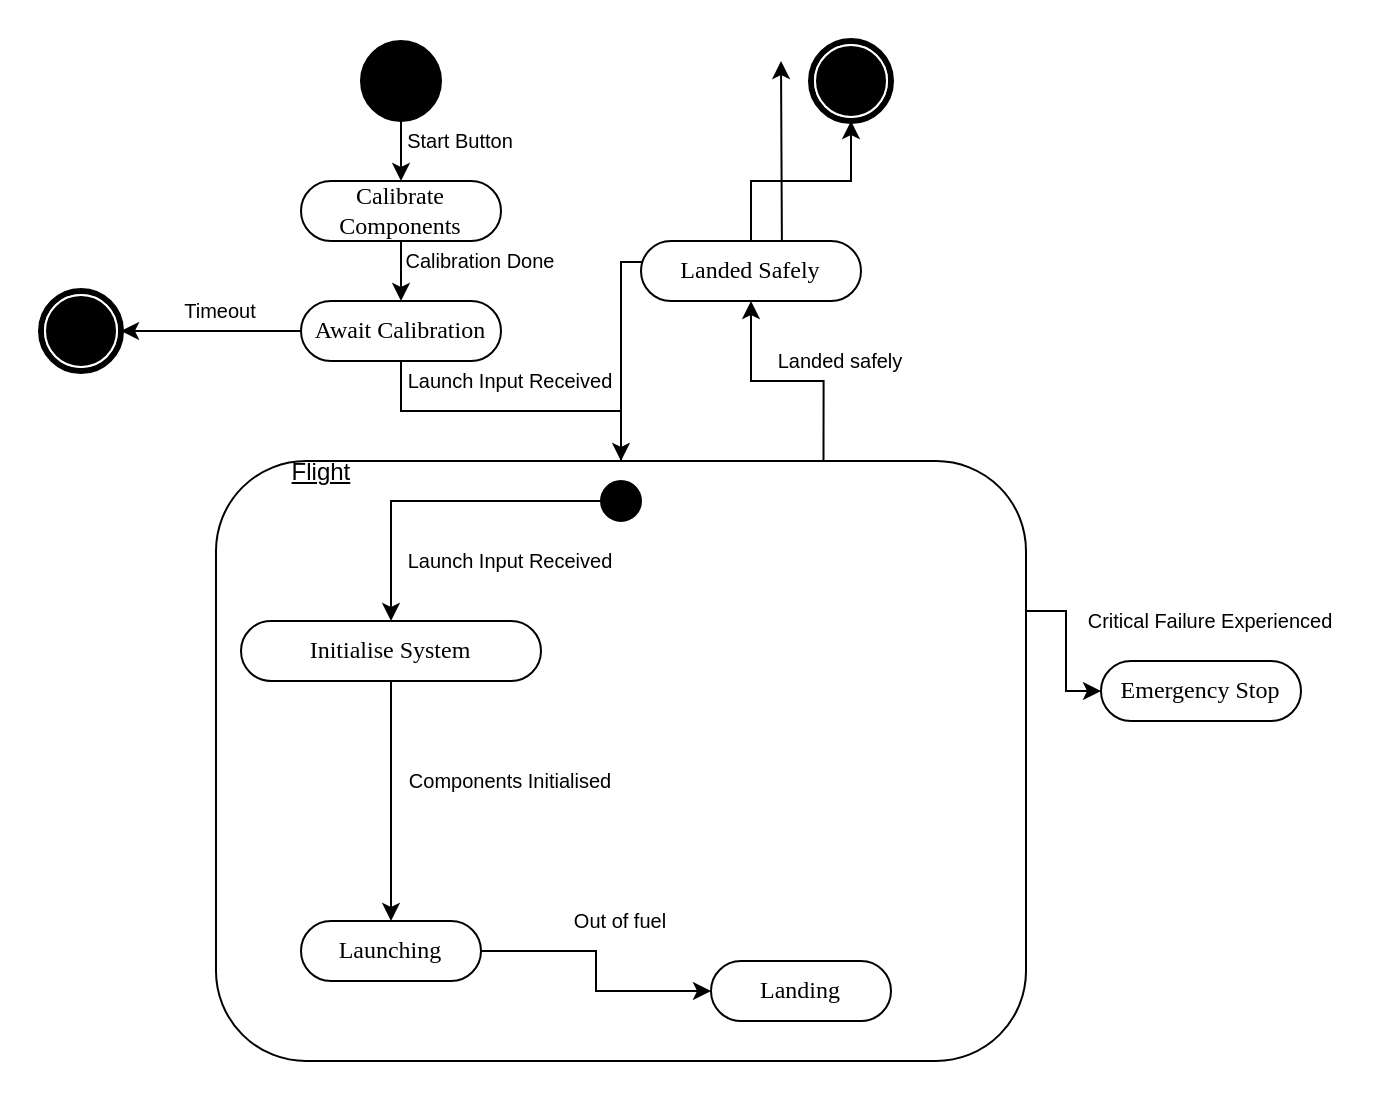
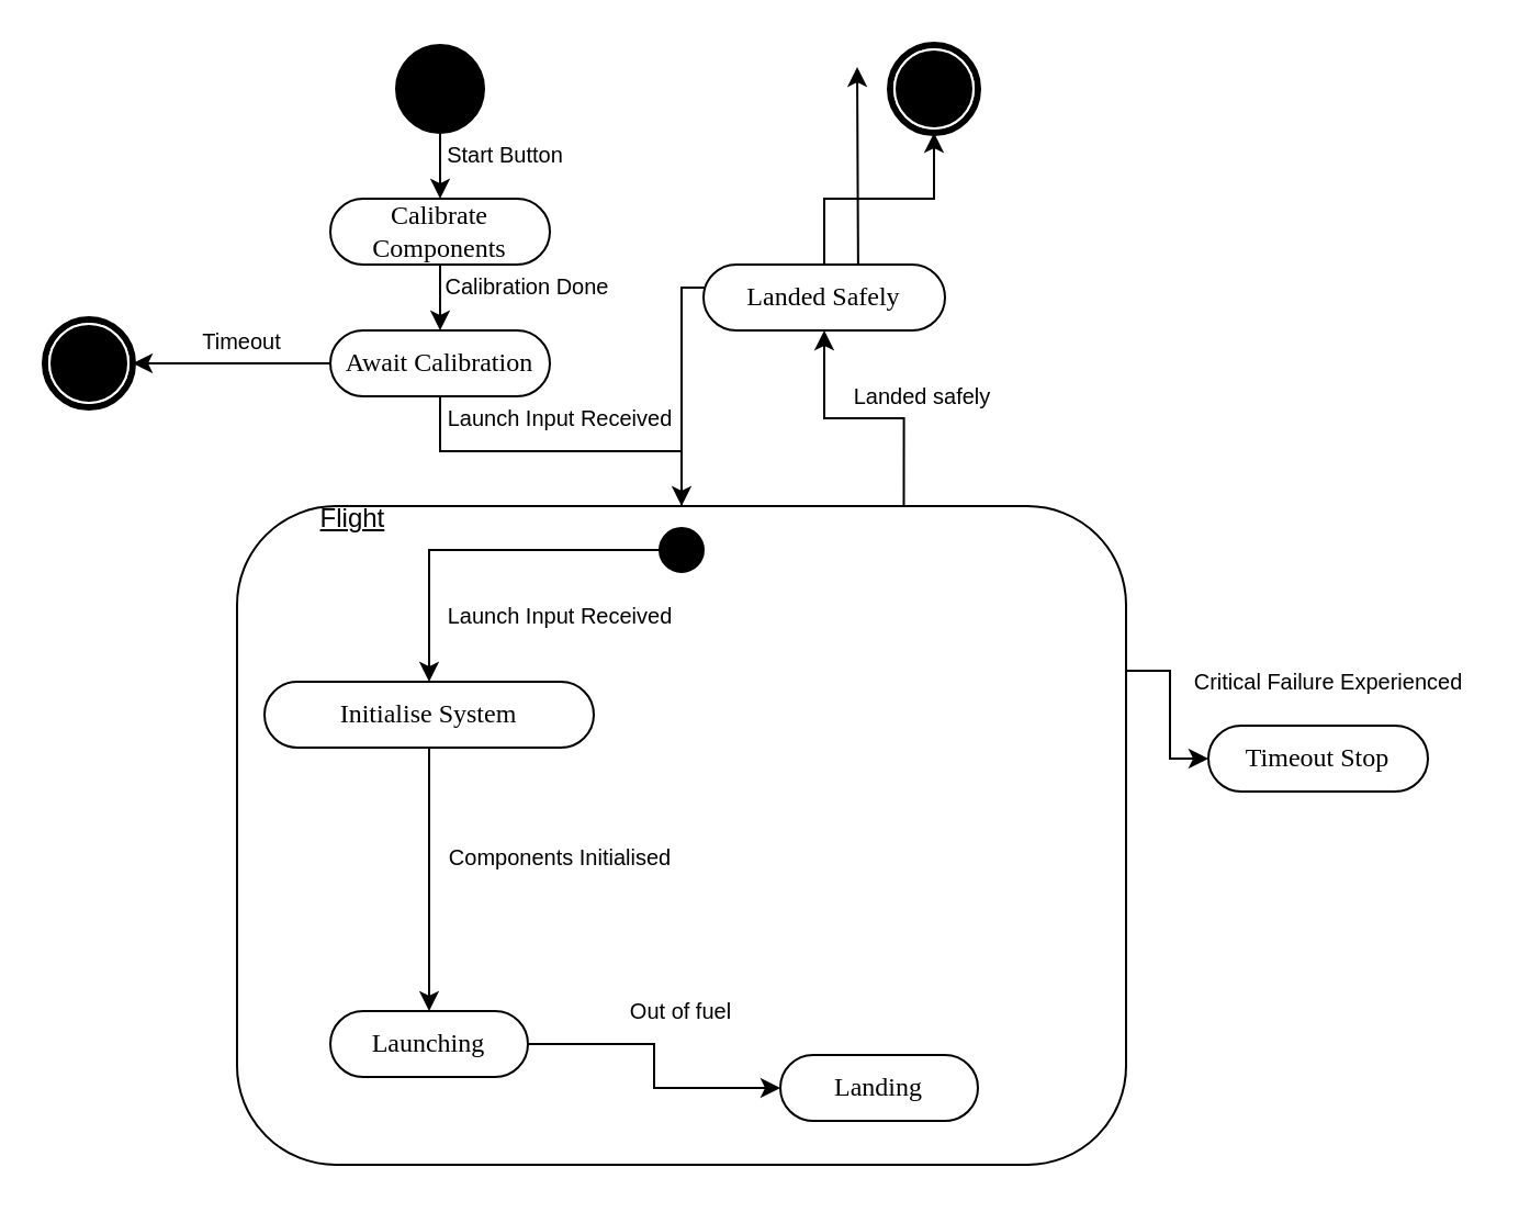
  <mxCell id="0" />
  <mxCell id="1" parent="0" />
  <mxCell id="2" style="edgeStyle=orthogonalEdgeStyle;rounded=0;orthogonalLoop=1;jettySize=auto;html=1;exitX=1;exitY=0.25;exitDx=0;exitDy=0;" edge="1" parent="1" source="5" target="10"><mxGeometry relative="1" as="geometry" /></mxCell>
  <mxCell id="3" style="edgeStyle=orthogonalEdgeStyle;rounded=0;orthogonalLoop=1;jettySize=auto;html=1;exitX=0.75;exitY=0;exitDx=0;exitDy=0;" edge="1" parent="1" source="5" target="22"><mxGeometry relative="1" as="geometry" /></mxCell>
  <mxCell id="4" style="edgeStyle=orthogonalEdgeStyle;rounded=0;orthogonalLoop=1;jettySize=auto;html=1;" edge="1" parent="1" source="5"><mxGeometry relative="1" as="geometry"><mxPoint x="390" y="30" as="targetPoint" /></mxGeometry></mxCell>
  <mxCell id="5" value="&lt;u&gt;Flight&lt;/u&gt;&lt;span&gt;&amp;nbsp; &amp;nbsp; &amp;nbsp; &amp;nbsp; &amp;nbsp; &amp;nbsp; &amp;nbsp; &amp;nbsp; &amp;nbsp; &amp;nbsp; &amp;nbsp; &amp;nbsp; &amp;nbsp; &amp;nbsp; &amp;nbsp; &amp;nbsp; &amp;nbsp; &amp;nbsp; &amp;nbsp; &amp;nbsp; &amp;nbsp; &amp;nbsp; &amp;nbsp; &amp;nbsp; &amp;nbsp; &amp;nbsp; &amp;nbsp; &amp;nbsp; &amp;nbsp; &amp;nbsp; &amp;nbsp; &amp;nbsp; &amp;nbsp; &amp;nbsp; &amp;nbsp; &amp;nbsp; &amp;nbsp; &amp;nbsp; &amp;nbsp; &amp;nbsp; &amp;nbsp; &amp;nbsp; &amp;nbsp; &amp;nbsp; &amp;nbsp;&amp;nbsp;&lt;br&gt;&lt;br&gt;&lt;br&gt;&lt;br&gt;&lt;br&gt;&lt;br&gt;&lt;br&gt;&lt;br&gt;&lt;br&gt;&lt;br&gt;&lt;br&gt;&lt;br&gt;&lt;br&gt;&lt;br&gt;&lt;br&gt;&lt;br&gt;&lt;br&gt;&lt;br&gt;&lt;br&gt;&lt;br&gt;&lt;br&gt;&lt;/span&gt;" style="rounded=1;whiteSpace=wrap;html=1;" vertex="1" parent="1"><mxGeometry x="107.5" y="230" width="405" height="300" as="geometry" /></mxCell>
  <mxCell id="6" style="edgeStyle=orthogonalEdgeStyle;rounded=0;orthogonalLoop=1;jettySize=auto;html=1;entryX=0.5;entryY=0;entryDx=0;entryDy=0;" edge="1" parent="1" source="7" target="9"><mxGeometry relative="1" as="geometry" /></mxCell>
  <mxCell id="7" value="" style="ellipse;whiteSpace=wrap;html=1;rounded=0;shadow=0;comic=0;labelBackgroundColor=none;strokeWidth=1;fillColor=#000000;fontFamily=Verdana;fontSize=12;align=center;" vertex="1" parent="1"><mxGeometry x="180" y="20" width="40" height="40" as="geometry" /></mxCell>
  <mxCell id="8" style="edgeStyle=orthogonalEdgeStyle;rounded=0;orthogonalLoop=1;jettySize=auto;html=1;" edge="1" parent="1" source="9" target="20"><mxGeometry relative="1" as="geometry" /></mxCell>
  <mxCell id="9" value="Calibrate Components" style="rounded=1;whiteSpace=wrap;html=1;shadow=0;comic=0;labelBackgroundColor=none;strokeWidth=1;fontFamily=Verdana;fontSize=12;align=center;arcSize=50;" vertex="1" parent="1"><mxGeometry x="150" y="90" width="100" height="30" as="geometry" /></mxCell>
- <mxCell id="10" value="Emergency Stop" style="rounded=1;whiteSpace=wrap;html=1;shadow=0;comic=0;labelBackgroundColor=none;strokeWidth=1;fontFamily=Verdana;fontSize=12;align=center;arcSize=50;" vertex="1" parent="1"><mxGeometry x="550" y="330" width="100" height="30" as="geometry" /></mxCell>
+ <mxCell id="10" value="Timeout Stop" style="rounded=1;whiteSpace=wrap;html=1;shadow=0;comic=0;labelBackgroundColor=none;strokeWidth=1;fontFamily=Verdana;fontSize=12;align=center;arcSize=50;" vertex="1" parent="1"><mxGeometry x="550" y="330" width="100" height="30" as="geometry" /></mxCell>
  <mxCell id="11" style="edgeStyle=orthogonalEdgeStyle;rounded=0;orthogonalLoop=1;jettySize=auto;html=1;exitX=0.5;exitY=1;exitDx=0;exitDy=0;" edge="1" parent="1" source="12" target="14"><mxGeometry relative="1" as="geometry" /></mxCell>
  <mxCell id="12" value="Initialise System" style="rounded=1;whiteSpace=wrap;html=1;shadow=0;comic=0;labelBackgroundColor=none;strokeWidth=1;fontFamily=Verdana;fontSize=12;align=center;arcSize=50;" vertex="1" parent="1"><mxGeometry x="120" y="310" width="150" height="30" as="geometry" /></mxCell>
  <mxCell id="13" style="edgeStyle=orthogonalEdgeStyle;rounded=0;orthogonalLoop=1;jettySize=auto;html=1;exitX=1;exitY=0.5;exitDx=0;exitDy=0;entryX=0;entryY=0.5;entryDx=0;entryDy=0;" edge="1" parent="1" source="14" target="17"><mxGeometry relative="1" as="geometry" /></mxCell>
  <mxCell id="14" value="Launching" style="rounded=1;whiteSpace=wrap;html=1;shadow=0;comic=0;labelBackgroundColor=none;strokeWidth=1;fontFamily=Verdana;fontSize=12;align=center;arcSize=50;" vertex="1" parent="1"><mxGeometry x="150" y="460" width="90" height="30" as="geometry" /></mxCell>
  <mxCell id="15" style="edgeStyle=orthogonalEdgeStyle;rounded=0;orthogonalLoop=1;jettySize=auto;html=1;exitX=0;exitY=0.5;exitDx=0;exitDy=0;" edge="1" parent="1" source="16" target="12"><mxGeometry relative="1" as="geometry" /></mxCell>
  <mxCell id="16" value="" style="ellipse;whiteSpace=wrap;html=1;rounded=0;shadow=0;comic=0;labelBackgroundColor=none;strokeWidth=1;fillColor=#000000;fontFamily=Verdana;fontSize=12;align=center;" vertex="1" parent="1"><mxGeometry x="300" y="240" width="20" height="20" as="geometry" /></mxCell>
  <mxCell id="17" value="Landing" style="rounded=1;whiteSpace=wrap;html=1;shadow=0;comic=0;labelBackgroundColor=none;strokeWidth=1;fontFamily=Verdana;fontSize=12;align=center;arcSize=50;" vertex="1" parent="1"><mxGeometry x="355" y="480" width="90" height="30" as="geometry" /></mxCell>
  <mxCell id="18" style="edgeStyle=orthogonalEdgeStyle;rounded=0;orthogonalLoop=1;jettySize=auto;html=1;" edge="1" parent="1" source="20" target="5"><mxGeometry relative="1" as="geometry" /></mxCell>
  <mxCell id="19" style="edgeStyle=orthogonalEdgeStyle;rounded=0;orthogonalLoop=1;jettySize=auto;html=1;entryX=1;entryY=0.5;entryDx=0;entryDy=0;" edge="1" parent="1" source="20" target="27"><mxGeometry relative="1" as="geometry" /></mxCell>
  <mxCell id="20" value="Await Calibration" style="rounded=1;whiteSpace=wrap;html=1;shadow=0;comic=0;labelBackgroundColor=none;strokeWidth=1;fontFamily=Verdana;fontSize=12;align=center;arcSize=50;" vertex="1" parent="1"><mxGeometry x="150" y="150" width="100" height="30" as="geometry" /></mxCell>
  <mxCell id="21" style="edgeStyle=orthogonalEdgeStyle;rounded=0;orthogonalLoop=1;jettySize=auto;html=1;exitX=0.5;exitY=0;exitDx=0;exitDy=0;entryX=0.5;entryY=1;entryDx=0;entryDy=0;" edge="1" parent="1" source="22" target="23"><mxGeometry relative="1" as="geometry" /></mxCell>
  <mxCell id="22" value="Landed Safely" style="rounded=1;whiteSpace=wrap;html=1;shadow=0;comic=0;labelBackgroundColor=none;strokeWidth=1;fontFamily=Verdana;fontSize=12;align=center;arcSize=50;" vertex="1" parent="1"><mxGeometry x="320" y="120" width="110" height="30" as="geometry" /></mxCell>
  <mxCell id="23" value="" style="shape=mxgraph.bpmn.shape;html=1;verticalLabelPosition=bottom;labelBackgroundColor=#ffffff;verticalAlign=top;perimeter=ellipsePerimeter;outline=end;symbol=terminate;rounded=0;shadow=0;comic=0;strokeWidth=1;fontFamily=Verdana;fontSize=12;align=center;" vertex="1" parent="1"><mxGeometry x="405" y="20" width="40" height="40" as="geometry" /></mxCell>
  <mxCell id="24" value="&lt;font style=&quot;font-size: 10px&quot;&gt;Start Button&lt;/font&gt;" style="text;html=1;strokeColor=none;fillColor=none;align=center;verticalAlign=middle;whiteSpace=wrap;rounded=0;" vertex="1" parent="1"><mxGeometry x="190" y="60" width="80" height="20" as="geometry" /></mxCell>
  <mxCell id="25" value="&lt;font style=&quot;font-size: 10px&quot;&gt;Calibration Done&lt;/font&gt;" style="text;html=1;strokeColor=none;fillColor=none;align=center;verticalAlign=middle;whiteSpace=wrap;rounded=0;" vertex="1" parent="1"><mxGeometry x="200" y="120" width="80" height="20" as="geometry" /></mxCell>
  <mxCell id="26" value="&lt;span style=&quot;font-size: 10px&quot;&gt;Launch Input Received&lt;/span&gt;" style="text;html=1;strokeColor=none;fillColor=none;align=center;verticalAlign=middle;whiteSpace=wrap;rounded=0;" vertex="1" parent="1"><mxGeometry x="200" y="180" width="110" height="20" as="geometry" /></mxCell>
  <mxCell id="27" value="" style="shape=mxgraph.bpmn.shape;html=1;verticalLabelPosition=bottom;labelBackgroundColor=#ffffff;verticalAlign=top;perimeter=ellipsePerimeter;outline=end;symbol=terminate;rounded=0;shadow=0;comic=0;strokeWidth=1;fontFamily=Verdana;fontSize=12;align=center;" vertex="1" parent="1"><mxGeometry x="20" y="145" width="40" height="40" as="geometry" /></mxCell>
  <mxCell id="28" value="&lt;font style=&quot;font-size: 10px&quot;&gt;Timeout&lt;/font&gt;" style="text;html=1;strokeColor=none;fillColor=none;align=center;verticalAlign=middle;whiteSpace=wrap;rounded=0;" vertex="1" parent="1"><mxGeometry x="70" y="145" width="80" height="20" as="geometry" /></mxCell>
  <mxCell id="29" value="&lt;span style=&quot;font-size: 10px&quot;&gt;Launch Input Received&lt;/span&gt;" style="text;html=1;strokeColor=none;fillColor=none;align=center;verticalAlign=middle;whiteSpace=wrap;rounded=0;" vertex="1" parent="1"><mxGeometry x="200" y="270" width="110" height="20" as="geometry" /></mxCell>
  <mxCell id="30" value="&lt;span style=&quot;font-size: 10px&quot;&gt;Components Initialised&lt;/span&gt;" style="text;html=1;strokeColor=none;fillColor=none;align=center;verticalAlign=middle;whiteSpace=wrap;rounded=0;" vertex="1" parent="1"><mxGeometry x="200" y="380" width="110" height="20" as="geometry" /></mxCell>
  <mxCell id="31" value="&lt;span style=&quot;font-size: 10px&quot;&gt;Out of fuel&lt;/span&gt;" style="text;html=1;strokeColor=none;fillColor=none;align=center;verticalAlign=middle;whiteSpace=wrap;rounded=0;" vertex="1" parent="1"><mxGeometry x="255" y="450" width="110" height="20" as="geometry" /></mxCell>
  <mxCell id="32" value="&lt;span style=&quot;font-size: 10px&quot;&gt;Landed safely&lt;/span&gt;" style="text;html=1;strokeColor=none;fillColor=none;align=center;verticalAlign=middle;whiteSpace=wrap;rounded=0;" vertex="1" parent="1"><mxGeometry x="380" y="170" width="80" height="20" as="geometry" /></mxCell>
  <mxCell id="33" value="&lt;span style=&quot;font-size: 10px&quot;&gt;Critical Failure Experienced&lt;/span&gt;" style="text;html=1;strokeColor=none;fillColor=none;align=center;verticalAlign=middle;whiteSpace=wrap;rounded=0;" vertex="1" parent="1"><mxGeometry x="540" y="300" width="130" height="20" as="geometry" /></mxCell>
